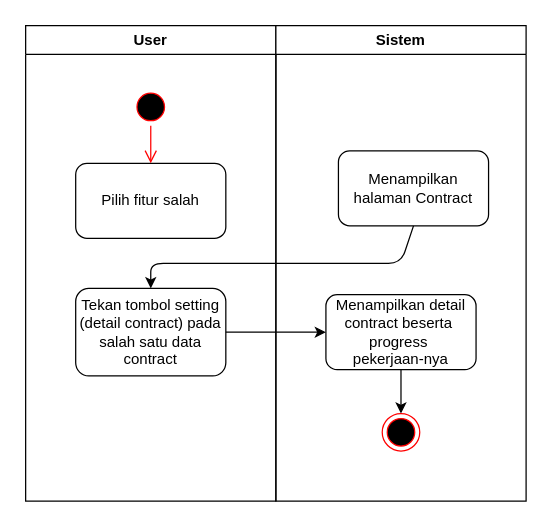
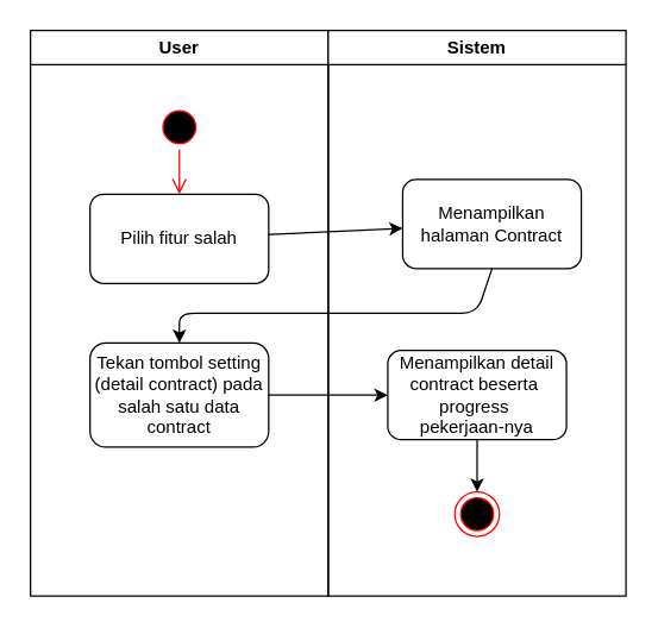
  <mxCell id="0" />
  <mxCell id="1" parent="0" />
  <mxCell id="2" value="User" style="swimlane;whiteSpace=wrap;html=1;" parent="1" vertex="1"><mxGeometry x="20" y="20" width="200" height="380" as="geometry" /></mxCell>
  <mxCell id="3" value="" style="ellipse;html=1;shape=startState;fillColor=#000000;strokeColor=#ff0000;" parent="2" vertex="1"><mxGeometry x="85" y="50" width="30" height="30" as="geometry" /></mxCell>
  <mxCell id="4" value="Pilih fitur salah" style="rounded=1;whiteSpace=wrap;html=1;" parent="2" vertex="1"><mxGeometry x="40" y="110" width="120" height="60" as="geometry" /></mxCell>
  <mxCell id="5" value="" style="edgeStyle=orthogonalEdgeStyle;html=1;verticalAlign=bottom;endArrow=open;endSize=8;strokeColor=#ff0000;entryX=0.5;entryY=0;entryDx=0;entryDy=0;" parent="2" source="3" target="4" edge="1"><mxGeometry relative="1" as="geometry"><mxPoint x="100" y="110" as="targetPoint" /></mxGeometry></mxCell>
  <mxCell id="6" value="Tekan tombol setting (detail contract) pada salah satu data contract" style="rounded=1;whiteSpace=wrap;html=1;" parent="2" vertex="1"><mxGeometry x="40" y="210" width="120" height="70" as="geometry" /></mxCell>
  <mxCell id="7" value="Sistem" style="swimlane;whiteSpace=wrap;html=1;" parent="1" vertex="1"><mxGeometry x="220" y="20" width="200" height="380" as="geometry" /></mxCell>
  <mxCell id="8" value="Menampilkan halaman Contract" style="rounded=1;whiteSpace=wrap;html=1;" parent="7" vertex="1"><mxGeometry x="50" y="100" width="120" height="60" as="geometry" /></mxCell>
  <mxCell id="9" value="Menampilkan detail contract beserta&amp;nbsp;&lt;div&gt;progress&amp;nbsp;&lt;/div&gt;&lt;div&gt;pekerjaan-nya&lt;/div&gt;" style="rounded=1;whiteSpace=wrap;html=1;" parent="7" vertex="1"><mxGeometry x="40" y="215" width="120" height="60" as="geometry" /></mxCell>
  <mxCell id="10" style="edgeStyle=none;html=1;entryX=1;entryY=0.5;entryDx=0;entryDy=0;" parent="7" edge="1"><mxGeometry relative="1" as="geometry"><Array as="points"><mxPoint x="180" y="450" /><mxPoint x="180" y="350" /></Array><mxPoint x="160.0" y="350" as="targetPoint" /></mxGeometry></mxCell>
  <mxCell id="11" value="" style="edgeStyle=none;html=1;exitX=0.5;exitY=1;exitDx=0;exitDy=0;entryX=0.5;entryY=0;entryDx=0;entryDy=0;" parent="7" source="9" target="12" edge="1"><mxGeometry relative="1" as="geometry"><mxPoint x="99.67" y="310" as="sourcePoint" /><mxPoint x="100" y="320" as="targetPoint" /></mxGeometry></mxCell>
  <mxCell id="12" value="" style="ellipse;html=1;shape=endState;fillColor=#000000;strokeColor=#ff0000;" parent="7" vertex="1"><mxGeometry x="85" y="310" width="30" height="30" as="geometry" /></mxCell>
+ <mxCell id="13" value="" style="edgeStyle=none;html=1;" parent="1" source="4" target="8" edge="1"><mxGeometry relative="1" as="geometry" /></mxCell>
  <mxCell id="14" value="" style="edgeStyle=none;html=1;entryX=0.5;entryY=0;entryDx=0;entryDy=0;exitX=0.5;exitY=1;exitDx=0;exitDy=0;" parent="1" source="8" target="6" edge="1"><mxGeometry relative="1" as="geometry"><Array as="points"><mxPoint x="320" y="210" /><mxPoint x="120" y="210" /></Array></mxGeometry></mxCell>
  <mxCell id="15" value="" style="edgeStyle=none;html=1;" parent="1" source="6" target="9" edge="1"><mxGeometry relative="1" as="geometry" /></mxCell>
